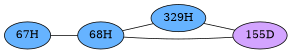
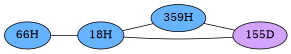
  graph {
    rankdir=LR
    node [fillcolor="#66B3FF" style=radial]
    edge [penwidth=1]
-   "67H"
-   "68H"
-   "329H"
+   "67H" [label="66H"]
+   "68H" [label="18H"]
+   "329H" [label="359H"]
    n4 [fillcolor="#D3A4FF" label="155D"]
    "67H" -- "68H"
    "68H" -- "329H"
    "68H" -- n4
    "329H" -- n4
  }
